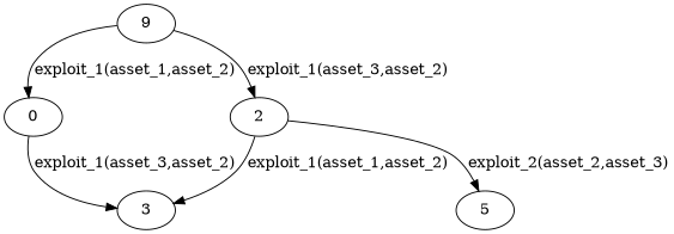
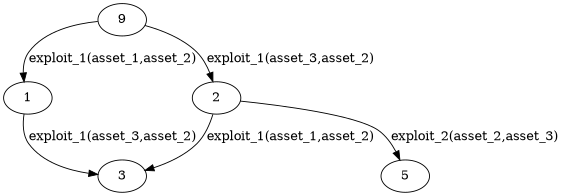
  digraph {
    n1 [label=3]
    n2 [label=9]
-   n3 [label=0]
+   n3 [label=1]
    n4 [label=2]
    n5 [label=5]
    n2 -> n3 [label="exploit_1(asset_1,asset_2)"]
    n2 -> n4 [label="exploit_1(asset_3,asset_2)"]
    n3 -> n1 [label="exploit_1(asset_3,asset_2)"]
    n4 -> n1 [label="exploit_1(asset_1,asset_2)"]
    n4 -> n5 [label="exploit_2(asset_2,asset_3)"]
  }
